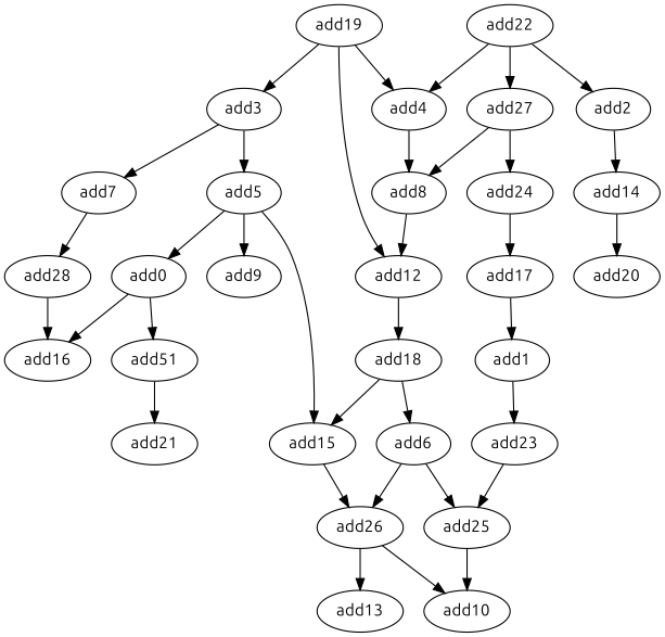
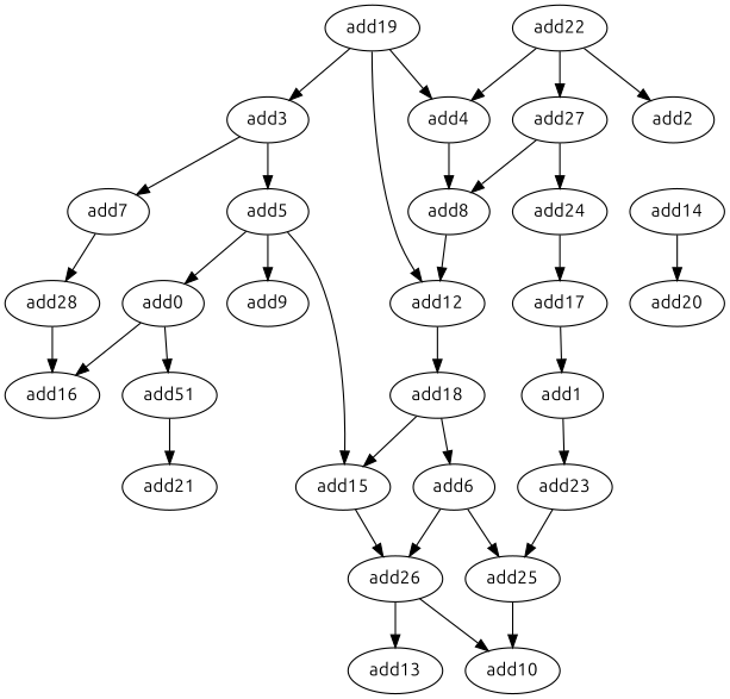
  strict digraph {
    fontname=Ubuntu
    node [fontname=Ubuntu opcode=add]
    edge [fontname=Ubuntu]
    add5
    add0
    add9
    add15
    n5 [label=add51]
    add16
    add26
    add14
    add20
    add17
    add1
    add23
    add21
    add22
    add4
    add2
    add27
    add8
    add24
    add25
    add10
    add12
    add18
    add19
    add3
    add6
    add7
    add28
    add13
    add5 -> add0
    add5 -> add9
    add5 -> add15
    add0 -> n5
    add0 -> add16
    add15 -> add26
    n5 -> add21
    add26 -> add10
    add26 -> add13
    add14 -> add20
    add17 -> add1
    add1 -> add23
    add23 -> add25
    add22 -> add4
    add22 -> add2
    add22 -> add27
    add4 -> add8
-   add2 -> add14
    add27 -> add8
    add27 -> add24
    add8 -> add12
    add24 -> add17
    add25 -> add10
    add12 -> add18
    add18 -> add15
    add18 -> add6
    add19 -> add4
    add19 -> add12
    add19 -> add3
    add3 -> add5
    add3 -> add7
    add6 -> add26
    add6 -> add25
    add7 -> add28
    add28 -> add16
  }
